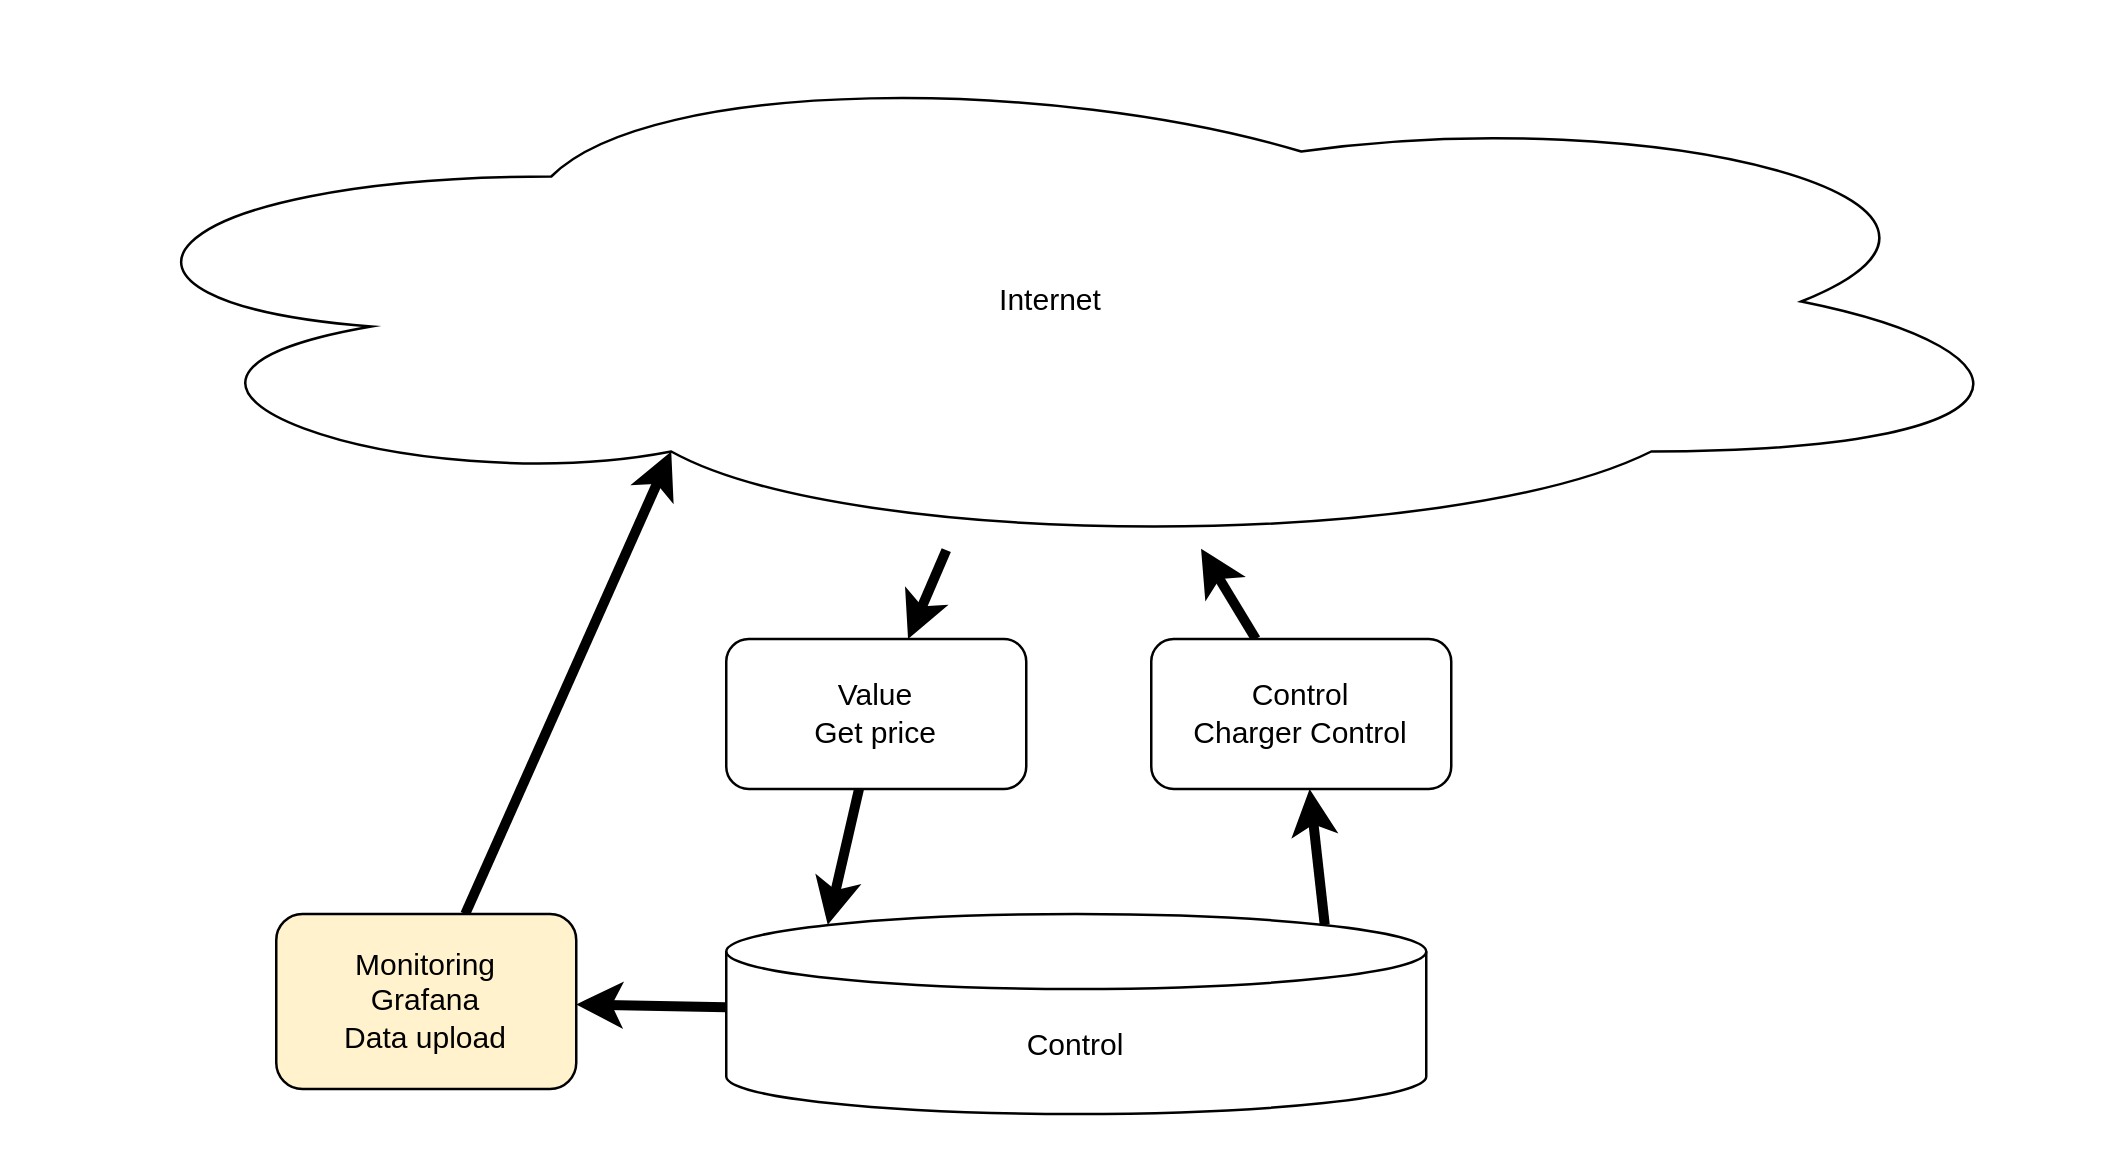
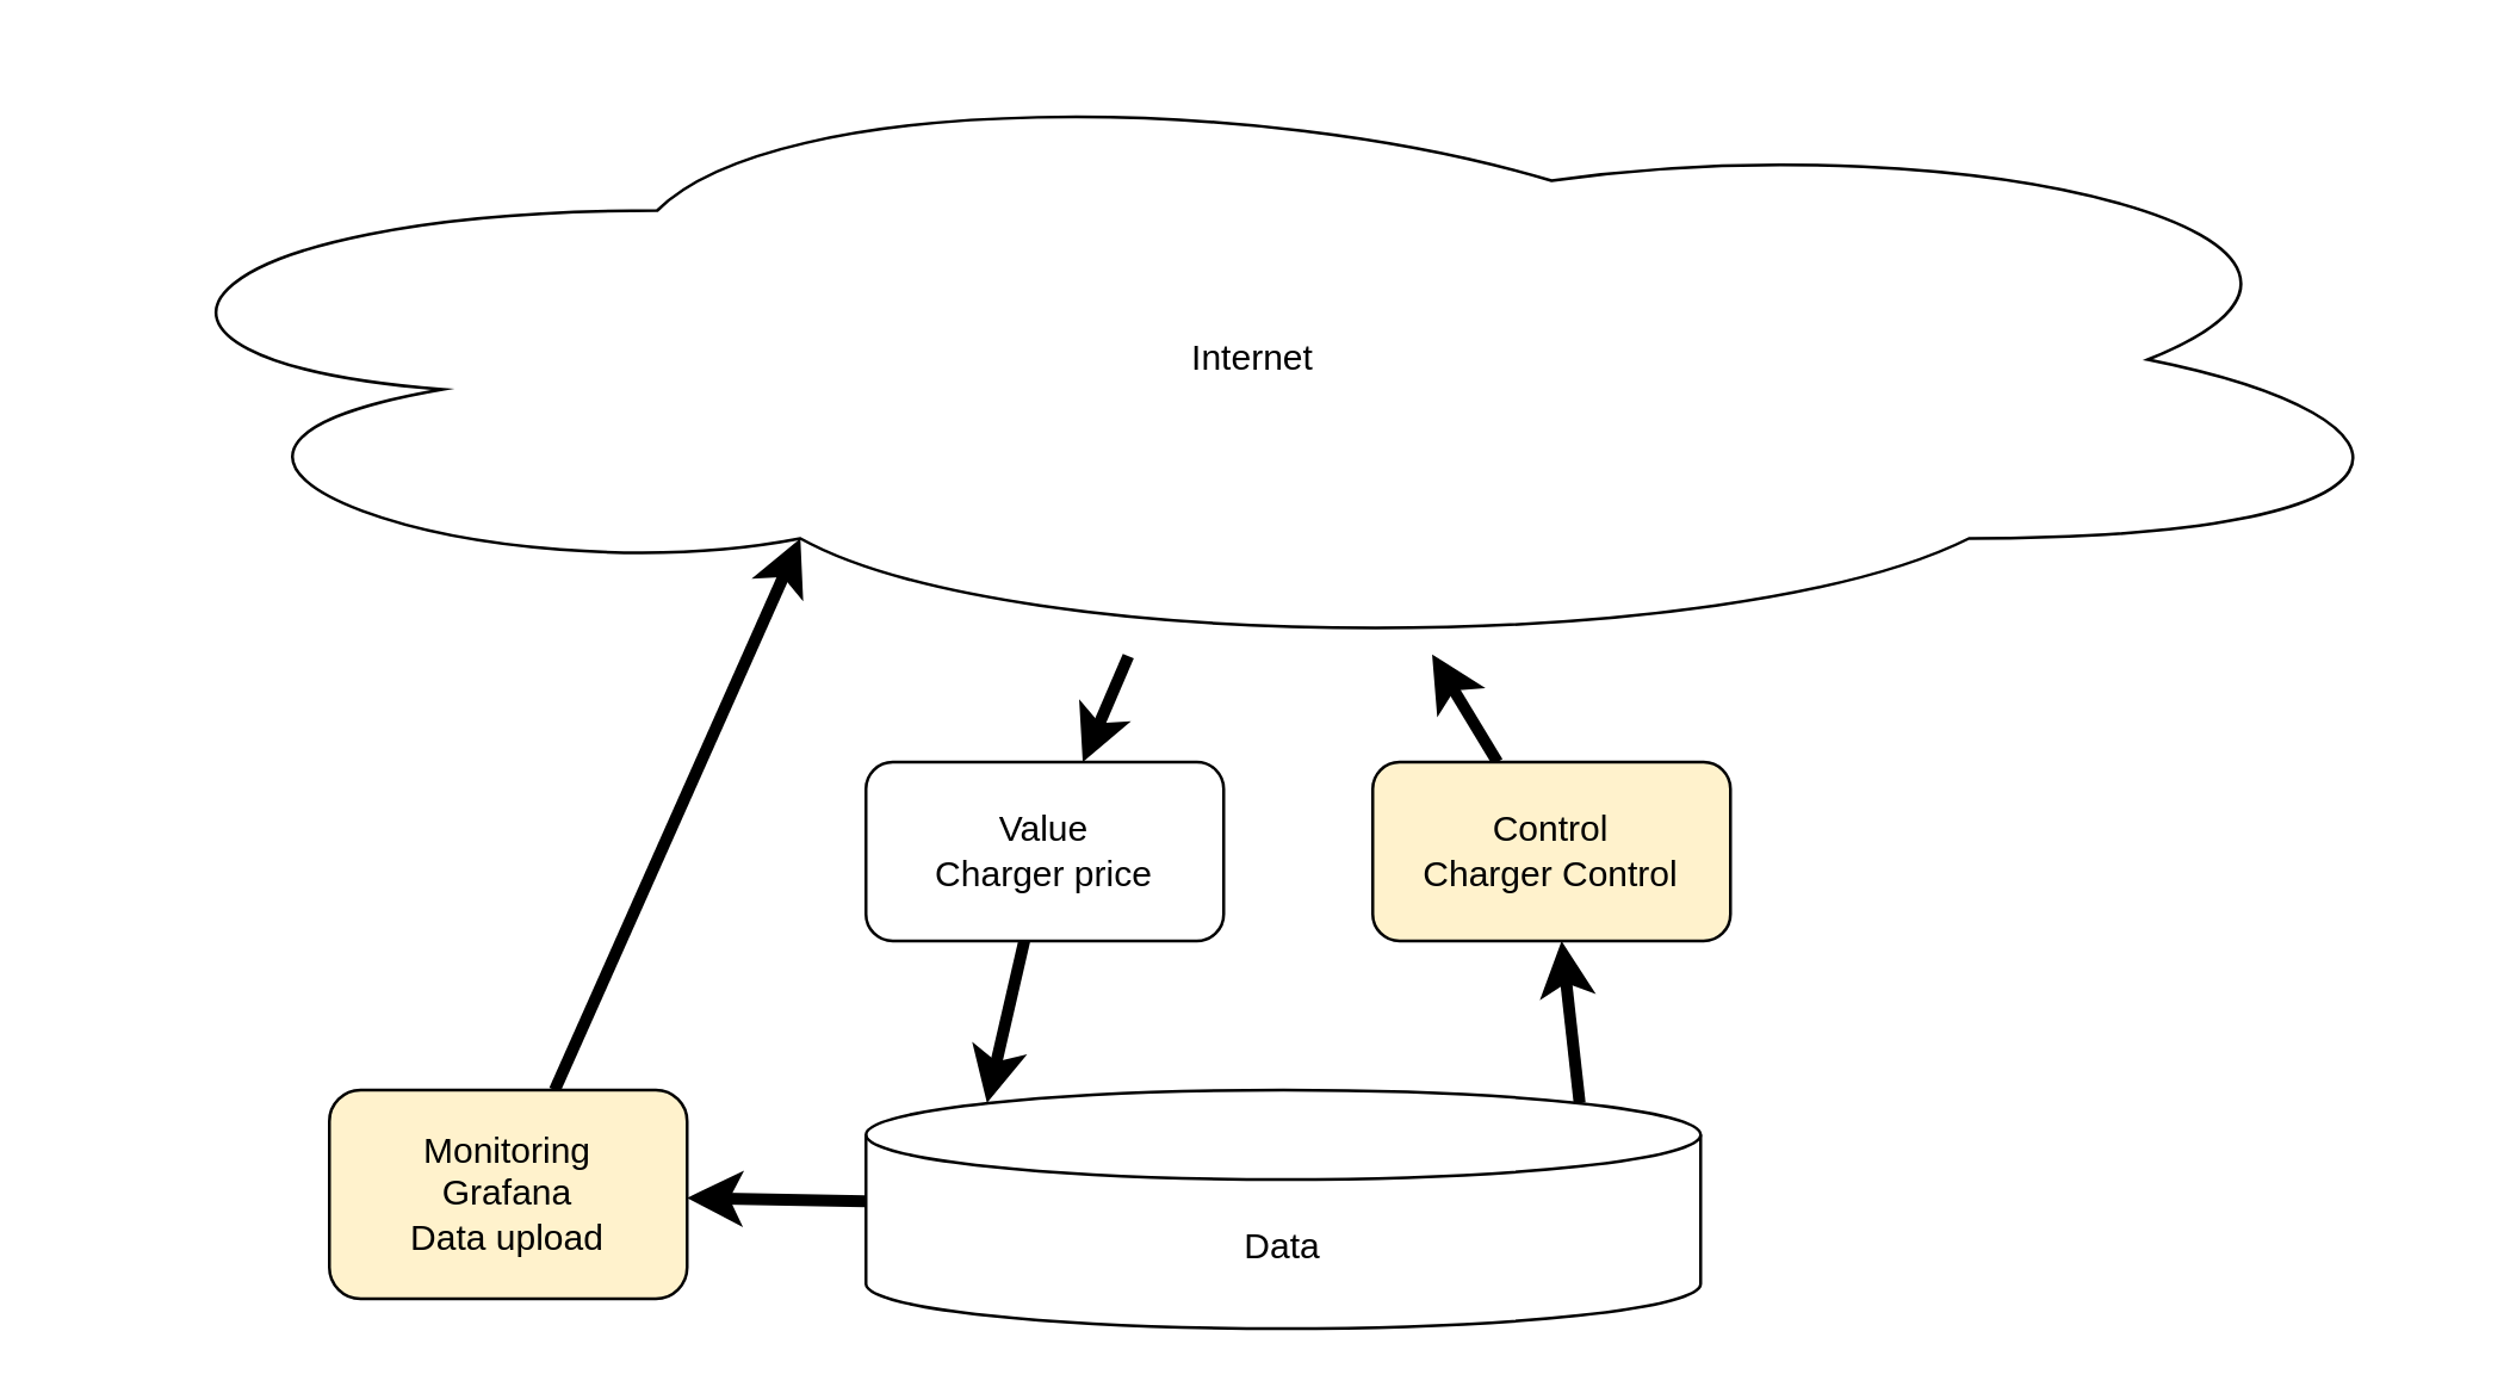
  <mxCell id="0" />
  <mxCell id="1" parent="0" />
  <mxCell id="2" style="edgeStyle=none;html=1;entryX=0.31;entryY=0.8;entryDx=0;entryDy=0;entryPerimeter=0;strokeWidth=4;" parent="1" source="3" target="12" edge="1"><mxGeometry relative="1" as="geometry" /></mxCell>
  <mxCell id="3" value="Monitoring&lt;br&gt;Grafana &lt;br&gt;Data upload" style="rounded=1;whiteSpace=wrap;html=1;fillColor=#fff2cc;" parent="1" vertex="1"><mxGeometry x="110" y="365" width="120" height="70" as="geometry" /></mxCell>
  <mxCell id="4" style="edgeStyle=none;html=1;entryX=0.145;entryY=0;entryDx=0;entryDy=4.35;entryPerimeter=0;strokeWidth=4;" parent="1" source="5" target="8" edge="1"><mxGeometry relative="1" as="geometry" /></mxCell>
- <mxCell id="5" value="Value&lt;br&gt;Get price" style="rounded=1;whiteSpace=wrap;html=1;" parent="1" vertex="1"><mxGeometry x="290" y="255" width="120" height="60" as="geometry" /></mxCell>
+ <mxCell id="5" value="Value&lt;br&gt;Charger price" style="rounded=1;whiteSpace=wrap;html=1;" parent="1" vertex="1"><mxGeometry x="290" y="255" width="120" height="60" as="geometry" /></mxCell>
  <mxCell id="6" style="edgeStyle=none;html=1;exitX=0.855;exitY=0;exitDx=0;exitDy=4.35;exitPerimeter=0;strokeWidth=4;" parent="1" source="8" target="10" edge="1"><mxGeometry relative="1" as="geometry" /></mxCell>
  <mxCell id="7" style="edgeStyle=none;html=1;strokeWidth=4;" parent="1" source="8" target="3" edge="1"><mxGeometry relative="1" as="geometry" /></mxCell>
- <mxCell id="8" value="Control" style="shape=cylinder3;whiteSpace=wrap;html=1;boundedLbl=1;backgroundOutline=1;size=15;" parent="1" vertex="1"><mxGeometry x="290" y="365" width="280" height="80" as="geometry" /></mxCell>
+ <mxCell id="8" value="Data" style="shape=cylinder3;whiteSpace=wrap;html=1;boundedLbl=1;backgroundOutline=1;size=15;" parent="1" vertex="1"><mxGeometry x="290" y="365" width="280" height="80" as="geometry" /></mxCell>
  <mxCell id="9" style="edgeStyle=none;html=1;strokeWidth=4;" parent="1" source="10" target="12" edge="1"><mxGeometry relative="1" as="geometry" /></mxCell>
- <mxCell id="10" value="Control&lt;br&gt;Charger Control" style="rounded=1;whiteSpace=wrap;html=1;" parent="1" vertex="1"><mxGeometry x="460" y="255" width="120" height="60" as="geometry" /></mxCell>
+ <mxCell id="10" value="Control&lt;br&gt;Charger Control" style="rounded=1;whiteSpace=wrap;html=1;fillColor=#fff2cc;" parent="1" vertex="1"><mxGeometry x="460" y="255" width="120" height="60" as="geometry" /></mxCell>
  <mxCell id="11" style="edgeStyle=none;html=1;strokeWidth=4;" parent="1" source="12" target="5" edge="1"><mxGeometry relative="1" as="geometry" /></mxCell>
  <mxCell id="12" value="Internet" style="ellipse;shape=cloud;whiteSpace=wrap;html=1;" parent="1" vertex="1"><mxGeometry x="20" y="20" width="800" height="200" as="geometry" /></mxCell>
